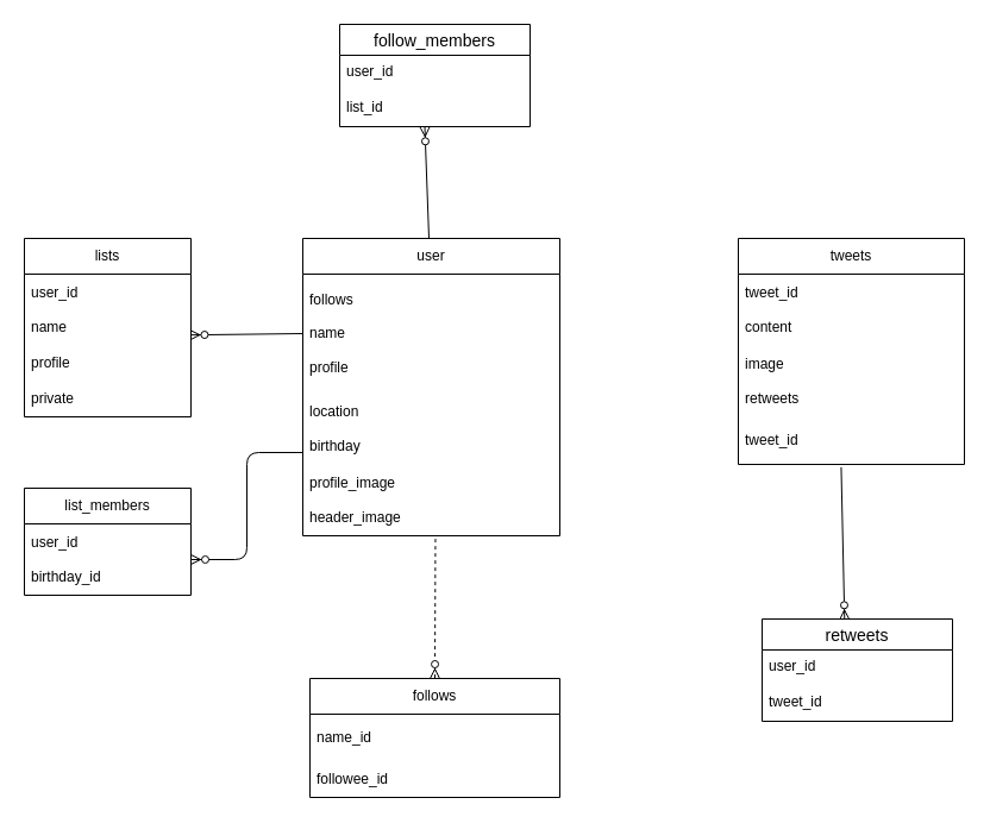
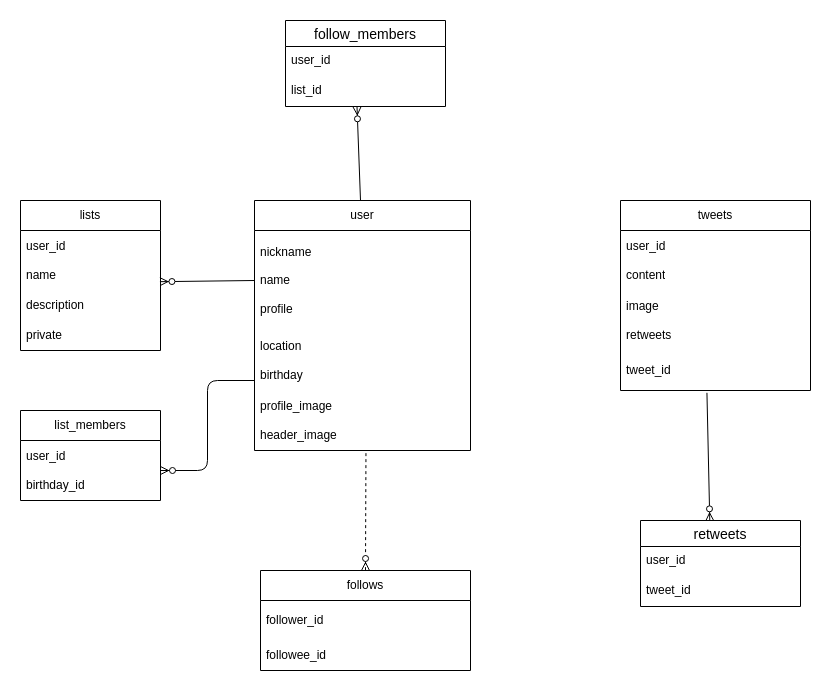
  <mxCell id="0" />
  <mxCell id="1" parent="0" />
  <mxCell id="2" value="&lt;!DOCTYPE html PUBLIC &quot;-//W3C//DTD HTML 4.01//EN&quot; &quot;http://www.w3.org/TR/html4/strict.dtd&quot;&gt;&#10;&lt;html&gt;&#10;&lt;head&gt;&#10;&lt;meta http-equiv=&quot;Content-Type&quot; content=&quot;text/html; charset=UTF-8&quot;&gt;&#10;&lt;meta http-equiv=&quot;Content-Style-Type&quot; content=&quot;text/css&quot;&gt;&#10;&lt;title&gt;&lt;/title&gt;&#10;&lt;meta name=&quot;Generator&quot; content=&quot;Cocoa HTML Writer&quot;&gt;&#10;&lt;meta name=&quot;CocoaVersion&quot; content=&quot;2299.4&quot;&gt;&#10;&lt;style type=&quot;text/css&quot;&gt;&#10;&lt;/style&gt;&#10;&lt;/head&gt;&#10;&lt;body&gt;&#10;&lt;/body&gt;&#10;&lt;/html&gt;" style="text;whiteSpace=wrap;html=1;" vertex="1" parent="1"><mxGeometry x="440" y="50" width="30" height="50" as="geometry" /></mxCell>
  <mxCell id="3" value="user" style="swimlane;fontStyle=0;childLayout=stackLayout;horizontal=1;startSize=30;horizontalStack=0;resizeParent=1;resizeParentMax=0;resizeLast=0;collapsible=1;marginBottom=0;whiteSpace=wrap;html=1;" vertex="1" parent="1"><mxGeometry x="254" y="200" width="216" height="250" as="geometry" /></mxCell>
- <mxCell id="4" value="follows&lt;br&gt;&lt;br&gt;name&lt;br&gt;&lt;br&gt;profile" style="text;strokeColor=none;fillColor=none;align=left;verticalAlign=middle;spacingLeft=4;spacingRight=4;overflow=hidden;points=[[0,0.5],[1,0.5]];portConstraint=eastwest;rotatable=0;whiteSpace=wrap;html=1;" vertex="1" parent="3"><mxGeometry y="30" width="216" height="100" as="geometry" /></mxCell>
+ <mxCell id="4" value="nickname&lt;br&gt;&lt;br&gt;name&lt;br&gt;&lt;br&gt;profile" style="text;strokeColor=none;fillColor=none;align=left;verticalAlign=middle;spacingLeft=4;spacingRight=4;overflow=hidden;points=[[0,0.5],[1,0.5]];portConstraint=eastwest;rotatable=0;whiteSpace=wrap;html=1;" vertex="1" parent="3"><mxGeometry y="30" width="216" height="100" as="geometry" /></mxCell>
  <mxCell id="5" value="location&lt;br&gt;&lt;br&gt;birthday" style="text;strokeColor=none;fillColor=none;align=left;verticalAlign=middle;spacingLeft=4;spacingRight=4;overflow=hidden;points=[[0,0.5],[1,0.5]];portConstraint=eastwest;rotatable=0;whiteSpace=wrap;html=1;" vertex="1" parent="3"><mxGeometry y="130" width="216" height="60" as="geometry" /></mxCell>
  <mxCell id="6" value="profile_image&lt;br&gt;&lt;br&gt;header_image" style="text;strokeColor=none;fillColor=none;align=left;verticalAlign=middle;spacingLeft=4;spacingRight=4;overflow=hidden;points=[[0,0.5],[1,0.5]];portConstraint=eastwest;rotatable=0;whiteSpace=wrap;html=1;" vertex="1" parent="3"><mxGeometry y="190" width="216" height="60" as="geometry" /></mxCell>
  <mxCell id="7" value="tweets" style="swimlane;fontStyle=0;childLayout=stackLayout;horizontal=1;startSize=30;horizontalStack=0;resizeParent=1;resizeParentMax=0;resizeLast=0;collapsible=1;marginBottom=0;whiteSpace=wrap;html=1;" vertex="1" parent="1"><mxGeometry x="620" y="200" width="190" height="190" as="geometry" /></mxCell>
- <mxCell id="8" value="tweet_id&lt;br&gt;&lt;br&gt;content" style="text;strokeColor=none;fillColor=none;align=left;verticalAlign=middle;spacingLeft=4;spacingRight=4;overflow=hidden;points=[[0,0.5],[1,0.5]];portConstraint=eastwest;rotatable=0;whiteSpace=wrap;html=1;" vertex="1" parent="7"><mxGeometry y="30" width="190" height="60" as="geometry" /></mxCell>
+ <mxCell id="8" value="user_id&lt;br&gt;&lt;br&gt;content" style="text;strokeColor=none;fillColor=none;align=left;verticalAlign=middle;spacingLeft=4;spacingRight=4;overflow=hidden;points=[[0,0.5],[1,0.5]];portConstraint=eastwest;rotatable=0;whiteSpace=wrap;html=1;" vertex="1" parent="7"><mxGeometry y="30" width="190" height="60" as="geometry" /></mxCell>
  <mxCell id="9" value="image&lt;br&gt;&lt;br&gt;retweets" style="text;strokeColor=none;fillColor=none;align=left;verticalAlign=middle;spacingLeft=4;spacingRight=4;overflow=hidden;points=[[0,0.5],[1,0.5]];portConstraint=eastwest;rotatable=0;whiteSpace=wrap;html=1;" vertex="1" parent="7"><mxGeometry y="90" width="190" height="60" as="geometry" /></mxCell>
  <mxCell id="10" value="tweet_id" style="text;strokeColor=none;fillColor=none;align=left;verticalAlign=middle;spacingLeft=4;spacingRight=4;overflow=hidden;points=[[0,0.5],[1,0.5]];portConstraint=eastwest;rotatable=0;whiteSpace=wrap;html=1;" vertex="1" parent="7"><mxGeometry y="150" width="190" height="40" as="geometry" /></mxCell>
  <mxCell id="11" value="retweets" style="swimlane;fontStyle=0;childLayout=stackLayout;horizontal=1;startSize=26;horizontalStack=0;resizeParent=1;resizeParentMax=0;resizeLast=0;collapsible=1;marginBottom=0;align=center;fontSize=14;" vertex="1" parent="1"><mxGeometry x="640" y="520" width="160" height="86" as="geometry" /></mxCell>
  <mxCell id="12" value="user_id" style="text;strokeColor=none;fillColor=none;spacingLeft=4;spacingRight=4;overflow=hidden;rotatable=0;points=[[0,0.5],[1,0.5]];portConstraint=eastwest;fontSize=12;" vertex="1" parent="11"><mxGeometry y="26" width="160" height="30" as="geometry" /></mxCell>
  <mxCell id="13" value="tweet_id" style="text;strokeColor=none;fillColor=none;spacingLeft=4;spacingRight=4;overflow=hidden;rotatable=0;points=[[0,0.5],[1,0.5]];portConstraint=eastwest;fontSize=12;" vertex="1" parent="11"><mxGeometry y="56" width="160" height="30" as="geometry" /></mxCell>
  <mxCell id="14" value="" style="fontSize=12;html=1;endArrow=ERzeroToMany;endFill=1;entryX=0.433;entryY=0.004;entryDx=0;entryDy=0;entryPerimeter=0;exitX=0.455;exitY=1.058;exitDx=0;exitDy=0;exitPerimeter=0;" edge="1" parent="1" source="10" target="11"><mxGeometry width="100" height="100" relative="1" as="geometry"><mxPoint x="710" y="380" as="sourcePoint" /><mxPoint x="866" y="409.98" as="targetPoint" /></mxGeometry></mxCell>
  <mxCell id="15" value="follow_members" style="swimlane;fontStyle=0;childLayout=stackLayout;horizontal=1;startSize=26;horizontalStack=0;resizeParent=1;resizeParentMax=0;resizeLast=0;collapsible=1;marginBottom=0;align=center;fontSize=14;" vertex="1" parent="1"><mxGeometry x="285" y="20" width="160" height="86" as="geometry" /></mxCell>
  <mxCell id="16" value="user_id" style="text;strokeColor=none;fillColor=none;spacingLeft=4;spacingRight=4;overflow=hidden;rotatable=0;points=[[0,0.5],[1,0.5]];portConstraint=eastwest;fontSize=12;" vertex="1" parent="15"><mxGeometry y="26" width="160" height="30" as="geometry" /></mxCell>
  <mxCell id="17" value="list_id" style="text;strokeColor=none;fillColor=none;spacingLeft=4;spacingRight=4;overflow=hidden;rotatable=0;points=[[0,0.5],[1,0.5]];portConstraint=eastwest;fontSize=12;" vertex="1" parent="15"><mxGeometry y="56" width="160" height="30" as="geometry" /></mxCell>
  <mxCell id="18" value="" style="fontSize=12;html=1;endArrow=ERzeroToMany;endFill=1;entryX=0.447;entryY=1.011;entryDx=0;entryDy=0;entryPerimeter=0;" edge="1" parent="1" target="17"><mxGeometry width="100" height="100" relative="1" as="geometry"><mxPoint x="360" y="200" as="sourcePoint" /><mxPoint x="360" y="110" as="targetPoint" /></mxGeometry></mxCell>
  <mxCell id="19" value="lists" style="swimlane;fontStyle=0;childLayout=stackLayout;horizontal=1;startSize=30;horizontalStack=0;resizeParent=1;resizeParentMax=0;resizeLast=0;collapsible=1;marginBottom=0;whiteSpace=wrap;html=1;" vertex="1" parent="1"><mxGeometry x="20" y="200" width="140" height="150" as="geometry" /></mxCell>
  <mxCell id="20" value="user_id&lt;br&gt;&lt;br&gt;name" style="text;strokeColor=none;fillColor=none;align=left;verticalAlign=middle;spacingLeft=4;spacingRight=4;overflow=hidden;points=[[0,0.5],[1,0.5]];portConstraint=eastwest;rotatable=0;whiteSpace=wrap;html=1;" vertex="1" parent="19"><mxGeometry y="30" width="140" height="60" as="geometry" /></mxCell>
- <mxCell id="21" value="profile" style="text;strokeColor=none;fillColor=none;align=left;verticalAlign=middle;spacingLeft=4;spacingRight=4;overflow=hidden;points=[[0,0.5],[1,0.5]];portConstraint=eastwest;rotatable=0;whiteSpace=wrap;html=1;" vertex="1" parent="19"><mxGeometry y="90" width="140" height="30" as="geometry" /></mxCell>
+ <mxCell id="21" value="description" style="text;strokeColor=none;fillColor=none;align=left;verticalAlign=middle;spacingLeft=4;spacingRight=4;overflow=hidden;points=[[0,0.5],[1,0.5]];portConstraint=eastwest;rotatable=0;whiteSpace=wrap;html=1;" vertex="1" parent="19"><mxGeometry y="90" width="140" height="30" as="geometry" /></mxCell>
  <mxCell id="22" value="private" style="text;strokeColor=none;fillColor=none;align=left;verticalAlign=middle;spacingLeft=4;spacingRight=4;overflow=hidden;points=[[0,0.5],[1,0.5]];portConstraint=eastwest;rotatable=0;whiteSpace=wrap;html=1;" vertex="1" parent="19"><mxGeometry y="120" width="140" height="30" as="geometry" /></mxCell>
  <mxCell id="23" value="&lt;span style=&quot;color: rgba(0, 0, 0, 0); font-family: monospace; font-size: 0px; text-align: start; background-color: rgb(251, 251, 251);&quot;&gt;%3CmxGraphModel%3E%3Croot%3E%3CmxCell%20id%3D%220%22%2F%3E%3CmxCell%20id%3D%221%22%20parent%3D%220%22%2F%3E%3CmxCell%20id%3D%222%22%20value%3D%22%22%20style%3D%22fontSize%3D12%3Bhtml%3D1%3BendArrow%3DERzeroToMany%3BendFill%3D1%3BexitX%3D0%3BexitY%3D0.5%3BexitDx%3D0%3BexitDy%3D0%3BentryX%3D0.996%3BentryY%3D0.853%3BentryDx%3D0%3BentryDy%3D0%3BentryPerimeter%3D0%3B%22%20edge%3D%221%22%20parent%3D%221%22%3E%3CmxGeometry%20width%3D%22100%22%20height%3D%22100%22%20relative%3D%221%22%20as%3D%22geometry%22%3E%3CmxPoint%20x%3D%22264%22%20y%3D%22500%22%20as%3D%22sourcePoint%22%2F%3E%3CmxPoint%20x%3D%22169.44%22%20y%3D%22501.18%22%20as%3D%22targetPoint%22%2F%3E%3C%2FmxGeometry%3E%3C%2FmxCell%3E%3C%2Froot%3E%3C%2FmxGraphModel%3E&lt;/span&gt;" style="fontSize=12;html=1;endArrow=ERzeroToMany;endFill=1;exitX=0;exitY=0.5;exitDx=0;exitDy=0;entryX=0.996;entryY=0.853;entryDx=0;entryDy=0;entryPerimeter=0;" edge="1" parent="1" source="4" target="20"><mxGeometry width="100" height="100" relative="1" as="geometry"><mxPoint x="210.64" y="200" as="sourcePoint" /><mxPoint x="210" y="27.68" as="targetPoint" /></mxGeometry></mxCell>
  <mxCell id="24" value="list_members" style="swimlane;fontStyle=0;childLayout=stackLayout;horizontal=1;startSize=30;horizontalStack=0;resizeParent=1;resizeParentMax=0;resizeLast=0;collapsible=1;marginBottom=0;whiteSpace=wrap;html=1;" vertex="1" parent="1"><mxGeometry x="20" y="410" width="140" height="90" as="geometry" /></mxCell>
  <mxCell id="25" value="user_id&lt;br&gt;&lt;br&gt;birthday_id" style="text;strokeColor=none;fillColor=none;align=left;verticalAlign=middle;spacingLeft=4;spacingRight=4;overflow=hidden;points=[[0,0.5],[1,0.5]];portConstraint=eastwest;rotatable=0;whiteSpace=wrap;html=1;" vertex="1" parent="24"><mxGeometry y="30" width="140" height="60" as="geometry" /></mxCell>
  <mxCell id="26" value="" style="fontSize=12;html=1;endArrow=ERzeroToMany;endFill=1;edgeStyle=elbowEdgeStyle;" edge="1" parent="1" target="25"><mxGeometry width="100" height="100" relative="1" as="geometry"><mxPoint x="254" y="380" as="sourcePoint" /><mxPoint x="214" y="421.18" as="targetPoint" /></mxGeometry></mxCell>
  <mxCell id="27" value="follows" style="swimlane;fontStyle=0;childLayout=stackLayout;horizontal=1;startSize=30;horizontalStack=0;resizeParent=1;resizeParentMax=0;resizeLast=0;collapsible=1;marginBottom=0;whiteSpace=wrap;html=1;" vertex="1" parent="1"><mxGeometry x="260" y="570" width="210" height="100" as="geometry" /></mxCell>
- <mxCell id="28" value="name_id" style="text;strokeColor=none;fillColor=none;align=left;verticalAlign=middle;spacingLeft=4;spacingRight=4;overflow=hidden;points=[[0,0.5],[1,0.5]];portConstraint=eastwest;rotatable=0;whiteSpace=wrap;html=1;" vertex="1" parent="27"><mxGeometry y="30" width="210" height="40" as="geometry" /></mxCell>
+ <mxCell id="28" value="follower_id" style="text;strokeColor=none;fillColor=none;align=left;verticalAlign=middle;spacingLeft=4;spacingRight=4;overflow=hidden;points=[[0,0.5],[1,0.5]];portConstraint=eastwest;rotatable=0;whiteSpace=wrap;html=1;" vertex="1" parent="27"><mxGeometry y="30" width="210" height="40" as="geometry" /></mxCell>
  <mxCell id="29" value="followee_id" style="text;strokeColor=none;fillColor=none;align=left;verticalAlign=middle;spacingLeft=4;spacingRight=4;overflow=hidden;points=[[0,0.5],[1,0.5]];portConstraint=eastwest;rotatable=0;whiteSpace=wrap;html=1;" vertex="1" parent="27"><mxGeometry y="70" width="210" height="30" as="geometry" /></mxCell>
  <mxCell id="30" value="" style="fontSize=12;html=1;endArrow=ERzeroToMany;endFill=1;exitX=0.516;exitY=1.044;exitDx=0;exitDy=0;entryX=0.5;entryY=0;entryDx=0;entryDy=0;exitPerimeter=0;dashed=1;" edge="1" parent="1" source="6" target="27"><mxGeometry width="100" height="100" relative="1" as="geometry"><mxPoint x="409.28" y="480" as="sourcePoint" /><mxPoint x="314.72" y="481.18" as="targetPoint" /></mxGeometry></mxCell>
